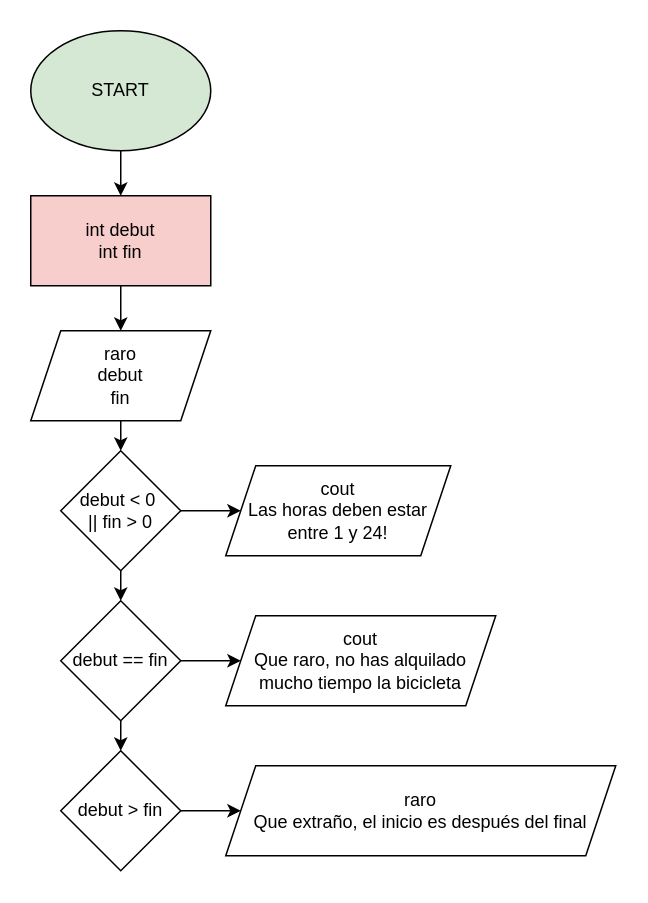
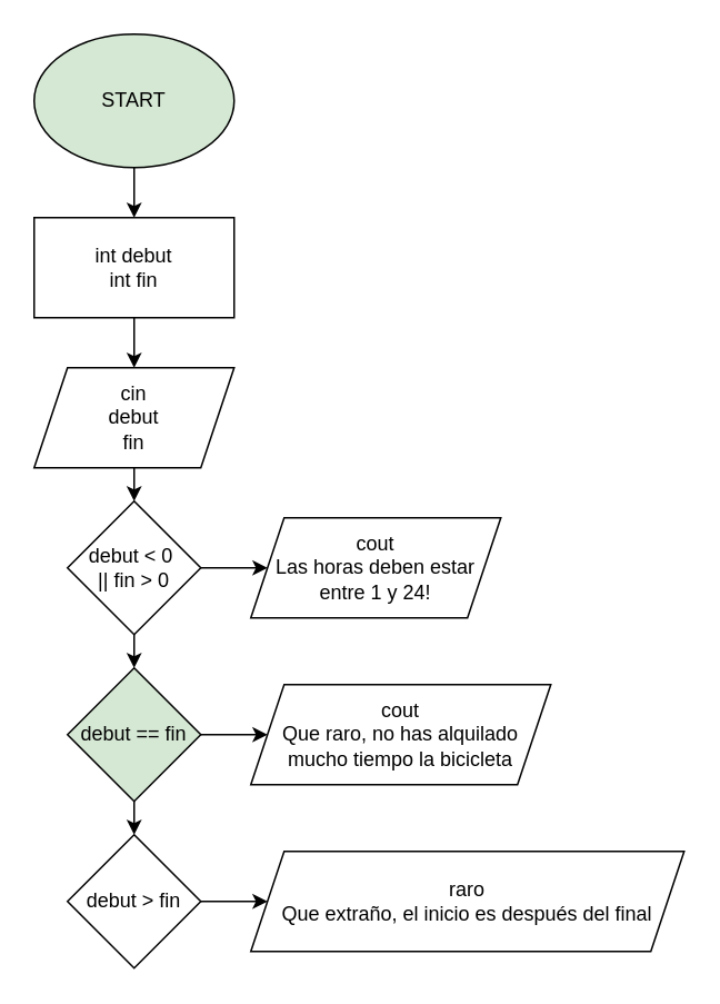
  <mxCell id="0" />
  <mxCell id="1" parent="0" />
  <mxCell id="2" value="START" style="ellipse;whiteSpace=wrap;html=1;fillColor=#d5e8d4;" vertex="1" parent="1"><mxGeometry x="20" width="120" height="80" as="geometry" y="20" /></mxCell>
  <mxCell id="3" value="" style="endArrow=classic;html=1;rounded=0;exitX=0.5;exitY=1;exitDx=0;exitDy=0;" edge="1" parent="1" source="2"><mxGeometry width="50" height="50" relative="1" as="geometry"><mxPoint x="380" y="90" as="sourcePoint" /><mxPoint x="80" y="130" as="targetPoint" /></mxGeometry></mxCell>
- <mxCell id="4" value="int debut&lt;div&gt;int fin&lt;/div&gt;" style="rounded=0;whiteSpace=wrap;html=1;fillColor=#f8cecc;" vertex="1" parent="1"><mxGeometry x="20" y="130" width="120" height="60" as="geometry" /></mxCell>
+ <mxCell id="4" value="int debut&lt;div&gt;int fin&lt;/div&gt;" style="rounded=0;whiteSpace=wrap;html=1;" vertex="1" parent="1"><mxGeometry x="20" y="130" width="120" height="60" as="geometry" /></mxCell>
  <mxCell id="5" value="" style="endArrow=classic;html=1;rounded=0;exitX=0.5;exitY=1;exitDx=0;exitDy=0;" edge="1" parent="1" source="4"><mxGeometry width="50" height="50" relative="1" as="geometry"><mxPoint x="380" y="90" as="sourcePoint" /><mxPoint x="80" y="220" as="targetPoint" /></mxGeometry></mxCell>
- <mxCell id="6" value="raro&lt;div&gt;debut&lt;div&gt;fin&lt;/div&gt;&lt;/div&gt;" style="shape=parallelogram;perimeter=parallelogramPerimeter;whiteSpace=wrap;html=1;fixedSize=1;" vertex="1" parent="1"><mxGeometry x="20" y="220" width="120" height="60" as="geometry" /></mxCell>
+ <mxCell id="6" value="cin&lt;div&gt;debut&lt;div&gt;fin&lt;/div&gt;&lt;/div&gt;" style="shape=parallelogram;perimeter=parallelogramPerimeter;whiteSpace=wrap;html=1;fixedSize=1;" vertex="1" parent="1"><mxGeometry x="20" y="220" width="120" height="60" as="geometry" /></mxCell>
  <mxCell id="7" value="" style="endArrow=classic;html=1;rounded=0;exitX=0.5;exitY=1;exitDx=0;exitDy=0;" edge="1" parent="1" source="6"><mxGeometry width="50" height="50" relative="1" as="geometry"><mxPoint x="380" y="190" as="sourcePoint" /><mxPoint x="80" y="300" as="targetPoint" /></mxGeometry></mxCell>
  <mxCell id="8" value="debut &amp;lt; 0&amp;nbsp;&lt;div&gt;|| fin &amp;gt; 0&lt;/div&gt;" style="rhombus;whiteSpace=wrap;html=1;" vertex="1" parent="1"><mxGeometry x="40" y="300" width="80" height="80" as="geometry" /></mxCell>
  <mxCell id="9" value="" style="endArrow=classic;html=1;rounded=0;exitX=1;exitY=0.5;exitDx=0;exitDy=0;" edge="1" parent="1" source="8"><mxGeometry width="50" height="50" relative="1" as="geometry"><mxPoint x="380" y="190" as="sourcePoint" /><mxPoint x="160" y="340" as="targetPoint" /></mxGeometry></mxCell>
  <mxCell id="10" value="cout&lt;div&gt;Las horas deben estar entre 1 y 24!&lt;/div&gt;" style="shape=parallelogram;perimeter=parallelogramPerimeter;whiteSpace=wrap;html=1;fixedSize=1;" vertex="1" parent="1"><mxGeometry x="150" y="310" width="150" height="60" as="geometry" /></mxCell>
  <mxCell id="11" value="" style="endArrow=classic;html=1;rounded=0;exitX=0.5;exitY=1;exitDx=0;exitDy=0;" edge="1" parent="1"><mxGeometry width="50" height="50" relative="1" as="geometry"><mxPoint x="80" y="380" as="sourcePoint" /><mxPoint x="80" y="400" as="targetPoint" /></mxGeometry></mxCell>
- <mxCell id="12" value="debut ==&amp;nbsp;&lt;span style=&quot;background-color: initial;&quot;&gt;fin&lt;/span&gt;" style="rhombus;whiteSpace=wrap;html=1;" vertex="1" parent="1"><mxGeometry x="40" y="400" width="80" height="80" as="geometry" /></mxCell>
+ <mxCell id="12" value="debut ==&amp;nbsp;&lt;span style=&quot;background-color: initial;&quot;&gt;fin&lt;/span&gt;" style="rhombus;whiteSpace=wrap;html=1;fillColor=#d5e8d4;" vertex="1" parent="1"><mxGeometry x="40" y="400" width="80" height="80" as="geometry" /></mxCell>
  <mxCell id="13" value="" style="endArrow=classic;html=1;rounded=0;exitX=1;exitY=0.5;exitDx=0;exitDy=0;" edge="1" parent="1" source="12"><mxGeometry width="50" height="50" relative="1" as="geometry"><mxPoint x="380" y="290" as="sourcePoint" /><mxPoint x="160" y="440" as="targetPoint" /></mxGeometry></mxCell>
  <mxCell id="14" value="cout&lt;div&gt;Que raro, no has alquilado mucho tiempo la bicicleta&lt;/div&gt;" style="shape=parallelogram;perimeter=parallelogramPerimeter;whiteSpace=wrap;html=1;fixedSize=1;" vertex="1" parent="1"><mxGeometry x="150" y="410" width="180" height="60" as="geometry" /></mxCell>
  <mxCell id="15" value="" style="endArrow=classic;html=1;rounded=0;exitX=0.5;exitY=1;exitDx=0;exitDy=0;" edge="1" parent="1"><mxGeometry width="50" height="50" relative="1" as="geometry"><mxPoint x="80" y="480" as="sourcePoint" /><mxPoint x="80" y="500" as="targetPoint" /></mxGeometry></mxCell>
  <mxCell id="16" value="debut &amp;gt;&amp;nbsp;&lt;span style=&quot;background-color: initial;&quot;&gt;fin&lt;/span&gt;" style="rhombus;whiteSpace=wrap;html=1;" vertex="1" parent="1"><mxGeometry x="40" y="500" width="80" height="80" as="geometry" /></mxCell>
  <mxCell id="17" value="" style="endArrow=classic;html=1;rounded=0;exitX=1;exitY=0.5;exitDx=0;exitDy=0;" edge="1" parent="1" source="16"><mxGeometry width="50" height="50" relative="1" as="geometry"><mxPoint x="380" y="390" as="sourcePoint" /><mxPoint x="160" y="540" as="targetPoint" /></mxGeometry></mxCell>
  <mxCell id="18" value="raro&lt;div&gt;Que extraño, el inicio es después del final&lt;/div&gt;" style="shape=parallelogram;perimeter=parallelogramPerimeter;whiteSpace=wrap;html=1;fixedSize=1;" vertex="1" parent="1"><mxGeometry x="150" y="510" width="260" height="60" as="geometry" /></mxCell>
